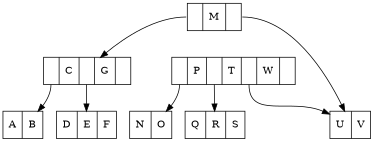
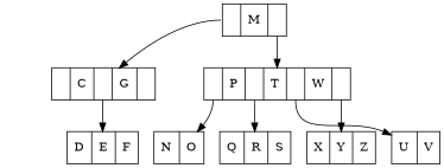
  digraph {
    node [shape=record]
    edge [tailport=C0]
    n1 [label="<C0>|M|<C1>"]
    n2 [label="<C0>|C|<C1>|G|<C2>"]
    n3 [label="<C0>|P|<C1>|T|<C2>|W|<C3>"]
-   n4 [label="A|B"]
    n5 [label="D|E|F"]
    n6 [label="N|O"]
    n7 [label="Q|R|S"]
    n8 [label="U|V"]
+   n9 [label="X|Y|Z"]
    n1 -> n2
-   n1 -> n8 [tailport=C1]
-   n2 -> n4
+   n1 -> n3 [tailport=C1]
    n2 -> n5 [tailport=C1]
    n3 -> n6
    n3 -> n7 [tailport=C1]
    n3 -> n8 [tailport=C2]
+   n3 -> n9 [tailport=C3]
  }
